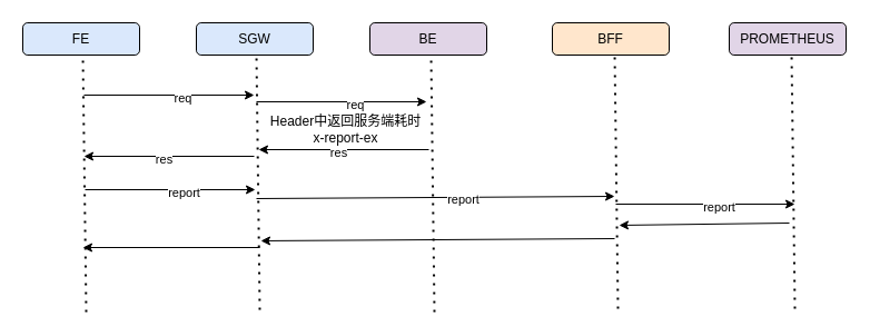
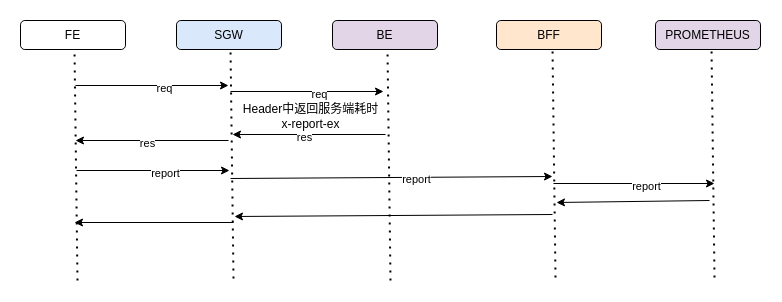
  <mxCell id="0" />
  <mxCell id="1" parent="0" />
- <mxCell id="2" value="FE" style="rounded=1;whiteSpace=wrap;html=1;fillColor=#dae8fc;" vertex="1" parent="1"><mxGeometry x="20" y="20" width="105" height="29" as="geometry" /></mxCell>
+ <mxCell id="2" value="FE" style="rounded=1;whiteSpace=wrap;html=1;" vertex="1" parent="1"><mxGeometry x="20" y="20" width="105" height="29" as="geometry" /></mxCell>
  <mxCell id="3" value="SGW" style="rounded=1;whiteSpace=wrap;html=1;fillColor=#dae8fc;" vertex="1" parent="1"><mxGeometry x="176" y="20" width="105" height="29" as="geometry" /></mxCell>
  <mxCell id="4" value="BE" style="rounded=1;whiteSpace=wrap;html=1;fillColor=#e1d5e7;" vertex="1" parent="1"><mxGeometry x="332" y="20" width="105" height="29" as="geometry" /></mxCell>
  <mxCell id="5" value="BFF" style="rounded=1;whiteSpace=wrap;html=1;fillColor=#ffe6cc;" vertex="1" parent="1"><mxGeometry x="496" y="20" width="105" height="29" as="geometry" /></mxCell>
  <mxCell id="6" value="PROMETHEUS" style="rounded=1;whiteSpace=wrap;html=1;fillColor=#e1d5e7;" vertex="1" parent="1"><mxGeometry x="655" y="20" width="105" height="29" as="geometry" /></mxCell>
  <mxCell id="7" value="" style="endArrow=none;dashed=1;html=1;dashPattern=1 3;strokeWidth=2;rounded=0;" edge="1" parent="1"><mxGeometry width="50" height="50" relative="1" as="geometry"><mxPoint x="77" y="280" as="sourcePoint" /><mxPoint x="74" y="49" as="targetPoint" /></mxGeometry></mxCell>
  <mxCell id="8" value="" style="endArrow=none;dashed=1;html=1;dashPattern=1 3;strokeWidth=2;rounded=0;" edge="1" parent="1"><mxGeometry width="50" height="50" relative="1" as="geometry"><mxPoint x="233" y="278" as="sourcePoint" /><mxPoint x="230" y="47" as="targetPoint" /></mxGeometry></mxCell>
  <mxCell id="9" value="" style="endArrow=none;dashed=1;html=1;dashPattern=1 3;strokeWidth=2;rounded=0;" edge="1" parent="1"><mxGeometry width="50" height="50" relative="1" as="geometry"><mxPoint x="390" y="280" as="sourcePoint" /><mxPoint x="387" y="49" as="targetPoint" /></mxGeometry></mxCell>
  <mxCell id="10" value="" style="endArrow=none;dashed=1;html=1;dashPattern=1 3;strokeWidth=2;rounded=0;" edge="1" parent="1"><mxGeometry width="50" height="50" relative="1" as="geometry"><mxPoint x="555" y="277" as="sourcePoint" /><mxPoint x="552" y="46" as="targetPoint" /></mxGeometry></mxCell>
  <mxCell id="11" value="" style="endArrow=none;dashed=1;html=1;dashPattern=1 3;strokeWidth=2;rounded=0;" edge="1" parent="1"><mxGeometry width="50" height="50" relative="1" as="geometry"><mxPoint x="714" y="277" as="sourcePoint" /><mxPoint x="711" y="46" as="targetPoint" /></mxGeometry></mxCell>
  <mxCell id="12" value="" style="endArrow=classic;html=1;rounded=0;" edge="1" parent="1"><mxGeometry width="50" height="50" relative="1" as="geometry"><mxPoint x="75" y="85" as="sourcePoint" /><mxPoint x="228" y="85" as="targetPoint" /></mxGeometry></mxCell>
  <mxCell id="13" value="req" style="edgeLabel;html=1;align=center;verticalAlign=middle;resizable=0;points=[];" vertex="1" connectable="0" parent="12"><mxGeometry x="0.149" y="-2" relative="1" as="geometry"><mxPoint as="offset" /></mxGeometry></mxCell>
  <mxCell id="14" value="" style="endArrow=classic;html=1;rounded=0;" edge="1" parent="1"><mxGeometry width="50" height="50" relative="1" as="geometry"><mxPoint x="385" y="134" as="sourcePoint" /><mxPoint x="232" y="134" as="targetPoint" /></mxGeometry></mxCell>
  <mxCell id="15" value="res" style="edgeLabel;html=1;align=center;verticalAlign=middle;resizable=0;points=[];" vertex="1" connectable="0" parent="14"><mxGeometry x="0.073" y="2" relative="1" as="geometry"><mxPoint as="offset" /></mxGeometry></mxCell>
  <mxCell id="16" value="Header中返回服务端耗时 x-report-ex" style="text;html=1;strokeColor=none;fillColor=none;align=center;verticalAlign=middle;whiteSpace=wrap;rounded=0;" vertex="1" parent="1"><mxGeometry x="238" y="100" width="145" height="32" as="geometry" /></mxCell>
  <mxCell id="17" value="" style="endArrow=classic;html=1;rounded=0;" edge="1" parent="1"><mxGeometry width="50" height="50" relative="1" as="geometry"><mxPoint x="230" y="91" as="sourcePoint" /><mxPoint x="383" y="91" as="targetPoint" /></mxGeometry></mxCell>
  <mxCell id="18" value="req" style="edgeLabel;html=1;align=center;verticalAlign=middle;resizable=0;points=[];" vertex="1" connectable="0" parent="17"><mxGeometry x="0.149" y="-2" relative="1" as="geometry"><mxPoint as="offset" /></mxGeometry></mxCell>
  <mxCell id="19" value="" style="endArrow=classic;html=1;rounded=0;" edge="1" parent="1"><mxGeometry width="50" height="50" relative="1" as="geometry"><mxPoint x="228" y="140" as="sourcePoint" /><mxPoint x="75" y="140" as="targetPoint" /></mxGeometry></mxCell>
  <mxCell id="20" value="res" style="edgeLabel;html=1;align=center;verticalAlign=middle;resizable=0;points=[];" vertex="1" connectable="0" parent="19"><mxGeometry x="0.073" y="2" relative="1" as="geometry"><mxPoint as="offset" /></mxGeometry></mxCell>
  <mxCell id="21" value="" style="endArrow=classic;html=1;rounded=0;" edge="1" parent="1"><mxGeometry width="50" height="50" relative="1" as="geometry"><mxPoint x="76" y="170" as="sourcePoint" /><mxPoint x="229" y="170" as="targetPoint" /></mxGeometry></mxCell>
  <mxCell id="22" value="report" style="edgeLabel;html=1;align=center;verticalAlign=middle;resizable=0;points=[];" vertex="1" connectable="0" parent="21"><mxGeometry x="0.149" y="-2" relative="1" as="geometry"><mxPoint as="offset" /></mxGeometry></mxCell>
  <mxCell id="23" value="" style="endArrow=classic;html=1;rounded=0;" edge="1" parent="1"><mxGeometry width="50" height="50" relative="1" as="geometry"><mxPoint x="230" y="178" as="sourcePoint" /><mxPoint x="552" y="176" as="targetPoint" /></mxGeometry></mxCell>
  <mxCell id="24" value="report" style="edgeLabel;html=1;align=center;verticalAlign=middle;resizable=0;points=[];" vertex="1" connectable="0" parent="23"><mxGeometry x="0.149" y="-2" relative="1" as="geometry"><mxPoint as="offset" /></mxGeometry></mxCell>
  <mxCell id="25" value="" style="endArrow=classic;html=1;rounded=0;" edge="1" parent="1"><mxGeometry width="50" height="50" relative="1" as="geometry"><mxPoint x="553" y="183" as="sourcePoint" /><mxPoint x="714" y="183" as="targetPoint" /></mxGeometry></mxCell>
  <mxCell id="26" value="report" style="edgeLabel;html=1;align=center;verticalAlign=middle;resizable=0;points=[];" vertex="1" connectable="0" parent="25"><mxGeometry x="0.149" y="-2" relative="1" as="geometry"><mxPoint as="offset" /></mxGeometry></mxCell>
  <mxCell id="27" value="" style="endArrow=classic;html=1;rounded=0;" edge="1" parent="1"><mxGeometry width="50" height="50" relative="1" as="geometry"><mxPoint x="709" y="200" as="sourcePoint" /><mxPoint x="556" y="202" as="targetPoint" /></mxGeometry></mxCell>
  <mxCell id="28" value="" style="endArrow=classic;html=1;rounded=0;" edge="1" parent="1"><mxGeometry width="50" height="50" relative="1" as="geometry"><mxPoint x="552" y="214" as="sourcePoint" /><mxPoint x="234" y="216" as="targetPoint" /></mxGeometry></mxCell>
  <mxCell id="29" value="" style="endArrow=classic;html=1;rounded=0;" edge="1" parent="1"><mxGeometry width="50" height="50" relative="1" as="geometry"><mxPoint x="233" y="222" as="sourcePoint" /><mxPoint x="74" y="222" as="targetPoint" /></mxGeometry></mxCell>
